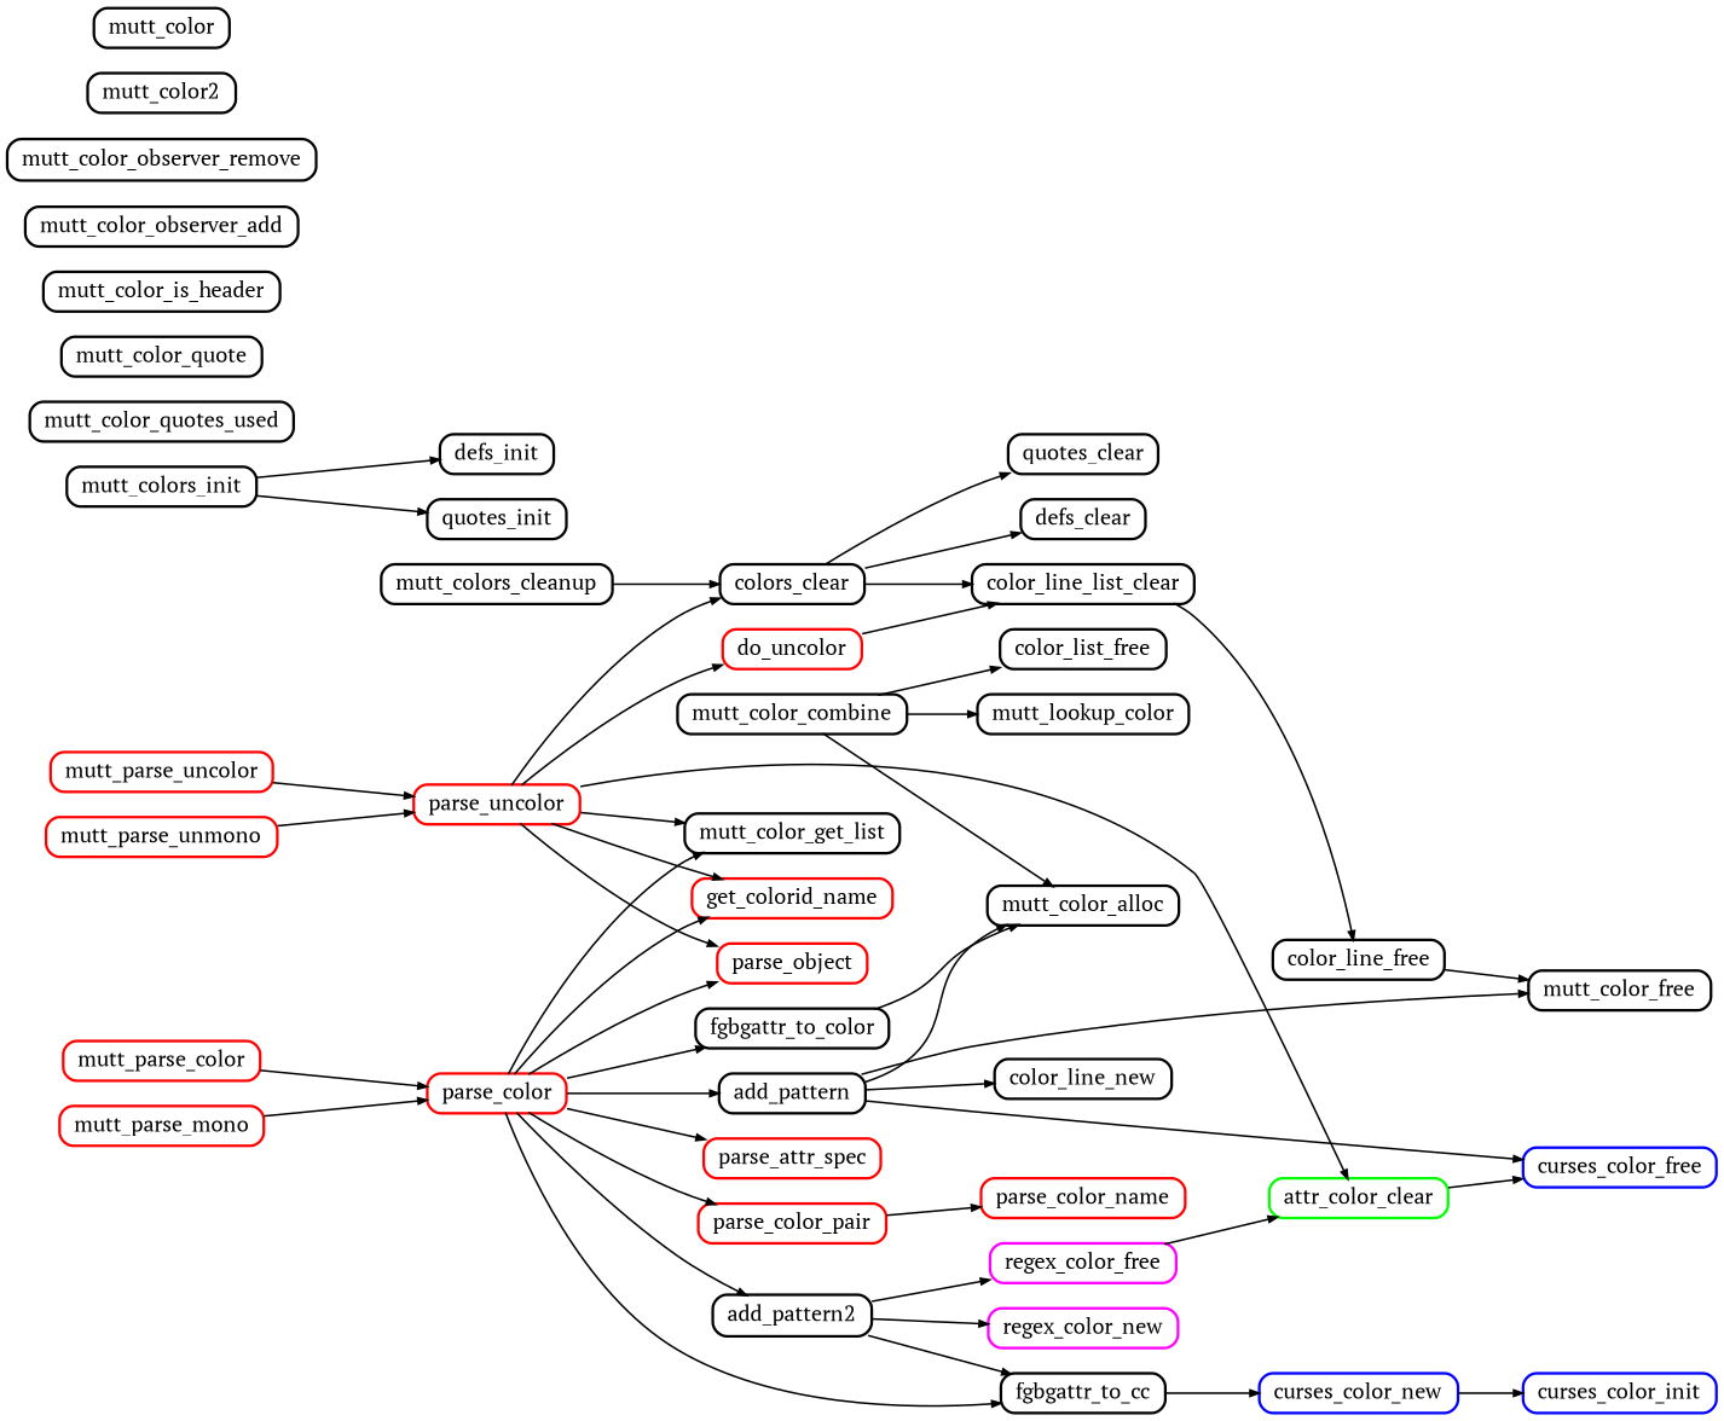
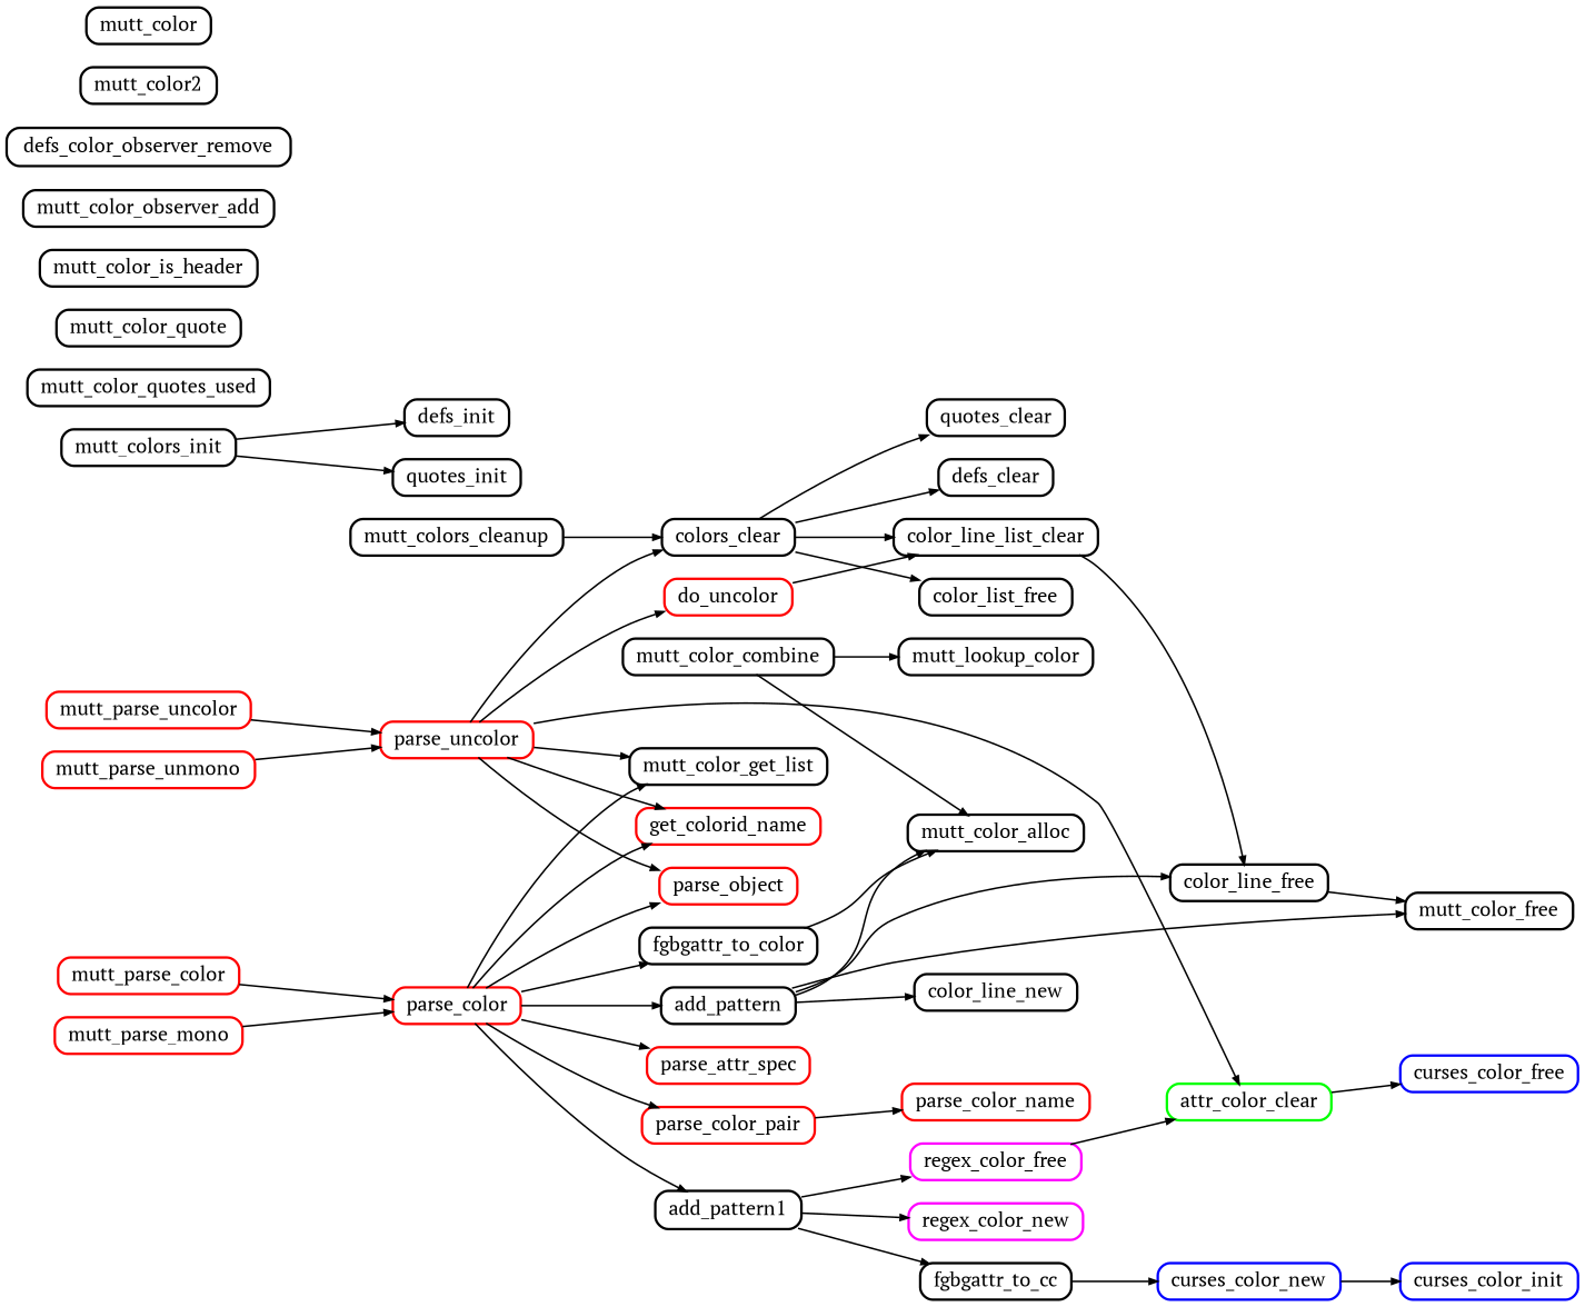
  digraph {
    compound=true
    fontname="PT Serif"
    nodesep=0.2
    rankdir=LR
    ranksep=0.5
    node [color="#000000" fillcolor="#ffffff" fontname="PT Serif" fontsize=12 penwidth=1.5 shape=Mrecord style=filled]
    edge [arrowsize=0.5 fontname="PT Serif" penwidth=1.0]
    do_uncolor [color="#ff0000" height=0.2]
    color_line_list_clear [height=0.2]
    color_line_free [height=0.2]
    mutt_color_free [height=0.2]
    get_colorid_name [color="#ff0000" height=0.2]
    mutt_parse_color [color="#ff0000" height=0.2]
    parse_color [color="#ff0000" height=0.2]
    parse_attr_spec [color="#ff0000" height=0.2]
    parse_color_pair [color="#ff0000" height=0.2]
    parse_object [color="#ff0000" height=0.2]
    add_pattern [height=0.2]
-   add_pattern2 [height=0.2]
+   add_pattern2 [height=0.2 label=add_pattern1]
    fgbgattr_to_cc [height=0.2]
    fgbgattr_to_color [height=0.2]
    mutt_color_get_list [height=0.2]
    mutt_parse_mono [color="#ff0000" height=0.2]
    mutt_parse_uncolor [color="#ff0000" height=0.2]
    parse_uncolor [color="#ff0000" height=0.2]
    attr_color_clear [color="#00ff00" height=0.2]
    colors_clear [height=0.2]
    mutt_parse_unmono [color="#ff0000" height=0.2]
    parse_color_name [color="#ff0000" height=0.2]
    color_line_new [height=0.2]
    mutt_color_alloc [height=0.2]
    regex_color_free [color="#ff00ff" height=0.2]
    regex_color_new [color="#ff00ff" height=0.2]
    curses_color_new [color="#0000ff" height=0.2]
    curses_color_free [color="#0000ff" height=0.2]
    color_list_free [height=0.2]
    defs_clear [height=0.2]
    quotes_clear [height=0.2]
    curses_color_init [color="#0000ff" height=0.2]
    mutt_colors_cleanup [height=0.2]
    mutt_colors_init [height=0.2]
    defs_init [height=0.2]
    quotes_init [height=0.2]
    mutt_color_combine [height=0.2]
    mutt_lookup_color [height=0.2]
    mutt_color_quotes_used [height=0.2]
    mutt_color_quote [height=0.2]
    mutt_color_is_header [height=0.2]
    mutt_color_observer_add [height=0.2]
-   mutt_color_observer_remove [height=0.2]
+   mutt_color_observer_remove [height=0.2 label=defs_color_observer_remove]
    mutt_color2 [height=0.2]
    mutt_color [height=0.2]
    do_uncolor -> color_line_list_clear
    color_line_list_clear -> color_line_free
    color_line_free -> mutt_color_free
    mutt_parse_color -> parse_color
    parse_color -> get_colorid_name
    parse_color -> parse_attr_spec
    parse_color -> parse_color_pair
    parse_color -> parse_object
    parse_color -> add_pattern
    parse_color -> add_pattern2
-   parse_color -> fgbgattr_to_cc
    parse_color -> fgbgattr_to_color
    parse_color -> mutt_color_get_list
    parse_color_pair -> parse_color_name
-   add_pattern -> curses_color_free
+   add_pattern -> color_line_free
    add_pattern -> mutt_color_free
    add_pattern -> color_line_new
    add_pattern -> mutt_color_alloc
    add_pattern2 -> fgbgattr_to_cc
    add_pattern2 -> regex_color_free
    add_pattern2 -> regex_color_new
    fgbgattr_to_cc -> curses_color_new
    fgbgattr_to_color -> mutt_color_alloc
    mutt_parse_mono -> parse_color
    mutt_parse_uncolor -> parse_uncolor
    parse_uncolor -> do_uncolor
    parse_uncolor -> get_colorid_name
    parse_uncolor -> parse_object
    parse_uncolor -> mutt_color_get_list
    parse_uncolor -> attr_color_clear
    parse_uncolor -> colors_clear
    attr_color_clear -> curses_color_free
    colors_clear -> color_line_list_clear
-   mutt_color_combine -> color_list_free
+   colors_clear -> color_list_free
    colors_clear -> defs_clear
    colors_clear -> quotes_clear
    mutt_parse_unmono -> parse_uncolor
    regex_color_free -> attr_color_clear
    curses_color_new -> curses_color_init
    mutt_colors_cleanup -> colors_clear
    mutt_colors_init -> defs_init
    mutt_colors_init -> quotes_init
    mutt_color_combine -> mutt_color_alloc
    mutt_color_combine -> mutt_lookup_color
  }
